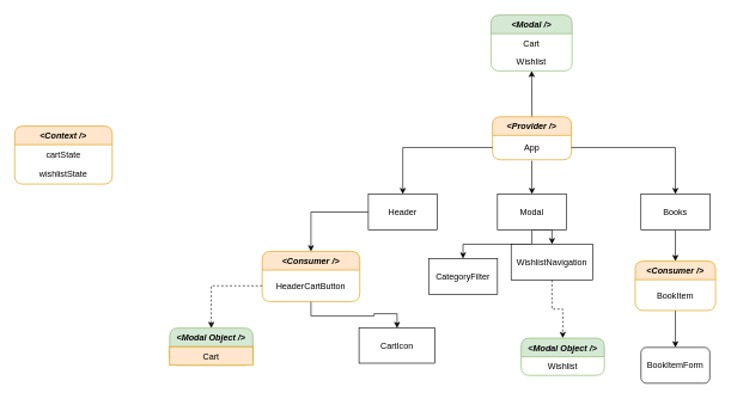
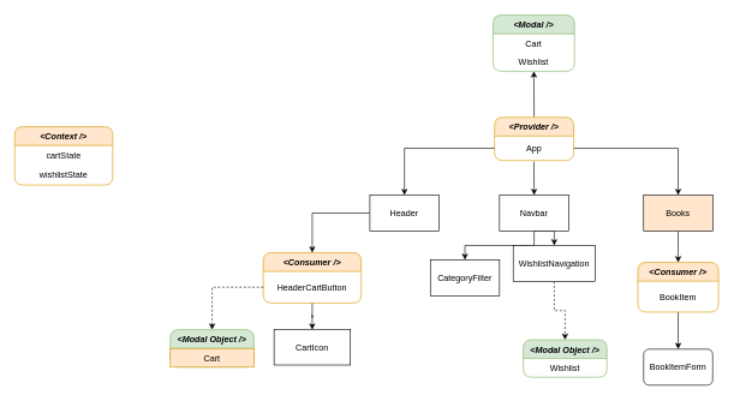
  <mxCell id="0" />
  <mxCell id="1" parent="0" />
  <mxCell id="2" style="edgeStyle=orthogonalEdgeStyle;rounded=0;orthogonalLoop=1;jettySize=auto;html=1;exitX=0;exitY=0.5;exitDx=0;exitDy=0;fontColor=#000000;entryX=0.5;entryY=0;entryDx=0;entryDy=0;" parent="1" source="3" target="16" edge="1"><mxGeometry relative="1" as="geometry"><mxPoint x="444" y="353" as="targetPoint" /></mxGeometry></mxCell>
  <mxCell id="3" value="Header" style="rounded=0;whiteSpace=wrap;html=1;" parent="1" vertex="1"><mxGeometry x="513" y="270" width="96" height="50" as="geometry" /></mxCell>
  <mxCell id="4" value="" style="edgeStyle=orthogonalEdgeStyle;rounded=0;orthogonalLoop=1;jettySize=auto;html=1;fontColor=#000000;" parent="1" source="6" target="10" edge="1"><mxGeometry relative="1" as="geometry" /></mxCell>
  <mxCell id="5" style="edgeStyle=orthogonalEdgeStyle;rounded=0;orthogonalLoop=1;jettySize=auto;html=1;exitX=0.5;exitY=1;exitDx=0;exitDy=0;fontColor=#000000;entryX=0.5;entryY=0;entryDx=0;entryDy=0;" parent="1" source="6" target="12" edge="1"><mxGeometry relative="1" as="geometry"><mxPoint x="763" y="350" as="targetPoint" /></mxGeometry></mxCell>
- <mxCell id="6" value="Modal" style="rounded=0;whiteSpace=wrap;html=1;" parent="1" vertex="1"><mxGeometry x="693" y="270" width="96" height="50" as="geometry" /></mxCell>
+ <mxCell id="6" value="Navbar" style="rounded=0;whiteSpace=wrap;html=1;" parent="1" vertex="1"><mxGeometry x="693" y="270" width="96" height="50" as="geometry" /></mxCell>
  <mxCell id="7" value="" style="edgeStyle=orthogonalEdgeStyle;rounded=0;orthogonalLoop=1;jettySize=auto;html=1;fontColor=#000000;" parent="1" source="8" target="27" edge="1"><mxGeometry relative="1" as="geometry"><mxPoint x="941" y="360" as="targetPoint" /></mxGeometry></mxCell>
- <mxCell id="8" value="Books" style="rounded=0;whiteSpace=wrap;html=1;" parent="1" vertex="1"><mxGeometry x="893" y="270" width="96" height="50" as="geometry" /></mxCell>
- <mxCell id="9" value="CartIcon" style="rounded=0;whiteSpace=wrap;html=1;" parent="1" vertex="1"><mxGeometry x="500" y="457" width="106" height="49" as="geometry" /></mxCell>
+ <mxCell id="8" value="Books" style="rounded=0;whiteSpace=wrap;html=1;fillColor=#ffe6cc;" parent="1" vertex="1"><mxGeometry x="893" y="270" width="96" height="50" as="geometry" /></mxCell>
+ <mxCell id="9" value="CartIcon" style="rounded=0;whiteSpace=wrap;html=1;" parent="1" vertex="1"><mxGeometry x="380" y="457" width="106" height="49" as="geometry" /></mxCell>
  <mxCell id="10" value="CategoryFilter" style="rounded=0;whiteSpace=wrap;html=1;" parent="1" vertex="1"><mxGeometry x="597" y="360" width="96" height="50" as="geometry" /></mxCell>
  <mxCell id="11" style="edgeStyle=orthogonalEdgeStyle;rounded=0;orthogonalLoop=1;jettySize=auto;html=1;exitX=0.5;exitY=1;exitDx=0;exitDy=0;entryX=0.5;entryY=0;entryDx=0;entryDy=0;dashed=1;fontSize=12;" edge="1" parent="1" source="12" target="32"><mxGeometry relative="1" as="geometry" /></mxCell>
  <mxCell id="12" value="WishlistNavigation" style="rounded=0;whiteSpace=wrap;html=1;" parent="1" vertex="1"><mxGeometry x="712" y="340" width="114" height="50" as="geometry" /></mxCell>
  <mxCell id="13" value="" style="edgeStyle=orthogonalEdgeStyle;rounded=0;orthogonalLoop=1;jettySize=auto;html=1;fontColor=#000000;" parent="1" source="27" target="14" edge="1"><mxGeometry relative="1" as="geometry"><mxPoint x="941" y="446" as="sourcePoint" /></mxGeometry></mxCell>
  <mxCell id="14" value="BookItemForm" style="whiteSpace=wrap;html=1;rounded=1;" parent="1" vertex="1"><mxGeometry x="893" y="484" width="96" height="50" as="geometry" /></mxCell>
  <mxCell id="15" value="" style="edgeStyle=orthogonalEdgeStyle;rounded=0;orthogonalLoop=1;jettySize=auto;html=1;fontColor=#000000;" parent="1" source="16" target="9" edge="1"><mxGeometry relative="1" as="geometry" /></mxCell>
  <mxCell id="16" value="&lt;Consumer /&gt;" style="swimlane;fontStyle=3;childLayout=stackLayout;horizontal=1;startSize=26;horizontalStack=0;resizeParent=1;resizeParentMax=0;resizeLast=0;collapsible=1;marginBottom=0;rounded=1;shadow=0;glass=0;labelBackgroundColor=none;sketch=0;align=center;verticalAlign=top;swimlaneLine=1;swimlaneFillColor=none;fillColor=#ffe6cc;strokeColor=#d79b00;" parent="1" vertex="1"><mxGeometry x="365" y="350" width="136" height="70" as="geometry" /></mxCell>
  <mxCell id="17" value="HeaderCartButton" style="text;strokeColor=none;fillColor=none;align=center;verticalAlign=middle;spacingLeft=4;spacingRight=4;overflow=hidden;rotatable=0;points=[[0,0.5],[1,0.5]];portConstraint=eastwest;" parent="16" vertex="1"><mxGeometry y="26" width="136" height="44" as="geometry" /></mxCell>
  <mxCell id="18" value="&lt;Modal /&gt;" style="swimlane;fontStyle=3;childLayout=stackLayout;horizontal=1;startSize=26;horizontalStack=0;resizeParent=1;resizeParentMax=0;resizeLast=0;collapsible=1;marginBottom=0;rounded=1;shadow=0;glass=0;labelBackgroundColor=none;sketch=0;align=center;verticalAlign=middle;fillColor=#d5e8d4;strokeColor=#82b366;" parent="1" vertex="1"><mxGeometry x="684" y="20" width="113" height="78" as="geometry" /></mxCell>
  <mxCell id="19" value="Cart" style="text;strokeColor=none;fillColor=none;align=center;verticalAlign=middle;spacingLeft=4;spacingRight=4;overflow=hidden;rotatable=0;points=[[0,0.5],[1,0.5]];portConstraint=eastwest;" parent="18" vertex="1"><mxGeometry y="26" width="113" height="26" as="geometry" /></mxCell>
  <mxCell id="20" value="Wishlist" style="text;strokeColor=none;fillColor=none;align=center;verticalAlign=middle;spacingLeft=4;spacingRight=4;overflow=hidden;rotatable=0;points=[[0,0.5],[1,0.5]];portConstraint=eastwest;" parent="18" vertex="1"><mxGeometry y="52" width="113" height="26" as="geometry" /></mxCell>
  <mxCell id="21" style="edgeStyle=none;rounded=0;orthogonalLoop=1;jettySize=auto;html=1;exitX=0.5;exitY=0;exitDx=0;exitDy=0;fontColor=#000000;" parent="1" source="22" target="18" edge="1"><mxGeometry relative="1" as="geometry" /></mxCell>
  <mxCell id="22" value="&lt;Provider /&gt;" style="swimlane;fontStyle=3;childLayout=stackLayout;horizontal=1;startSize=26;horizontalStack=0;resizeParent=1;resizeParentMax=0;resizeLast=0;collapsible=1;marginBottom=0;rounded=1;shadow=0;glass=0;labelBackgroundColor=none;sketch=0;align=center;verticalAlign=top;swimlaneLine=1;swimlaneFillColor=none;fillColor=#ffe6cc;strokeColor=#d79b00;" parent="1" vertex="1"><mxGeometry x="686" y="162" width="110" height="60" as="geometry" /></mxCell>
  <mxCell id="23" value="App" style="text;strokeColor=none;fillColor=none;align=center;verticalAlign=middle;spacingLeft=4;spacingRight=4;overflow=hidden;rotatable=0;points=[[0,0.5],[1,0.5]];portConstraint=eastwest;" parent="22" vertex="1"><mxGeometry y="26" width="110" height="34" as="geometry" /></mxCell>
  <mxCell id="24" value="" style="endArrow=classic;html=1;fontColor=#000000;entryX=0.5;entryY=0;entryDx=0;entryDy=0;exitX=1;exitY=0.5;exitDx=0;exitDy=0;rounded=0;" parent="1" source="23" target="8" edge="1"><mxGeometry width="50" height="50" relative="1" as="geometry"><mxPoint x="741" y="224" as="sourcePoint" /><mxPoint x="782" y="159" as="targetPoint" /><Array as="points"><mxPoint x="941" y="205" /></Array></mxGeometry></mxCell>
  <mxCell id="25" value="" style="endArrow=classic;html=1;fontColor=#000000;entryX=0.5;entryY=0;entryDx=0;entryDy=0;exitX=0.498;exitY=1.041;exitDx=0;exitDy=0;exitPerimeter=0;" parent="1" source="23" target="6" edge="1"><mxGeometry width="50" height="50" relative="1" as="geometry"><mxPoint x="718" y="267" as="sourcePoint" /><mxPoint x="768" y="217" as="targetPoint" /></mxGeometry></mxCell>
  <mxCell id="26" style="edgeStyle=none;rounded=0;orthogonalLoop=1;jettySize=auto;html=1;exitX=0;exitY=0.5;exitDx=0;exitDy=0;entryX=0.5;entryY=0;entryDx=0;entryDy=0;fontColor=#000000;" parent="1" source="23" target="3" edge="1"><mxGeometry relative="1" as="geometry"><Array as="points"><mxPoint x="561" y="205" /></Array></mxGeometry></mxCell>
  <mxCell id="27" value="&lt;Consumer /&gt;" style="swimlane;fontStyle=3;childLayout=stackLayout;horizontal=1;startSize=26;horizontalStack=0;resizeParent=1;resizeParentMax=0;resizeLast=0;collapsible=1;marginBottom=0;rounded=1;shadow=0;glass=0;labelBackgroundColor=none;sketch=0;align=center;verticalAlign=top;swimlaneLine=1;swimlaneFillColor=none;fillColor=#ffe6cc;strokeColor=#d79b00;" vertex="1" parent="1"><mxGeometry x="885" y="363.5" width="112" height="69" as="geometry" /></mxCell>
  <mxCell id="28" value="BookItem" style="text;strokeColor=none;fillColor=none;align=center;verticalAlign=middle;spacingLeft=4;spacingRight=4;overflow=hidden;rotatable=0;points=[[0,0.5],[1,0.5]];portConstraint=eastwest;" vertex="1" parent="27"><mxGeometry y="26" width="112" height="43" as="geometry" /></mxCell>
  <mxCell id="29" value="&lt;Context /&gt;" style="swimlane;fontStyle=3;childLayout=stackLayout;horizontal=1;startSize=26;horizontalStack=0;resizeParent=1;resizeParentMax=0;resizeLast=0;collapsible=1;marginBottom=0;rounded=1;shadow=0;glass=0;labelBackgroundColor=none;sketch=0;align=center;verticalAlign=top;swimlaneLine=1;swimlaneFillColor=none;fillColor=#ffe6cc;strokeColor=#d79b00;" vertex="1" parent="1"><mxGeometry x="20" y="175" width="136" height="81" as="geometry" /></mxCell>
  <mxCell id="30" value="cartState" style="text;strokeColor=none;fillColor=none;align=center;verticalAlign=middle;spacingLeft=4;spacingRight=4;overflow=hidden;rotatable=0;points=[[0,0.5],[1,0.5]];portConstraint=eastwest;" vertex="1" parent="29"><mxGeometry y="26" width="136" height="27" as="geometry" /></mxCell>
  <mxCell id="31" value="wishlistState" style="text;strokeColor=none;fillColor=none;align=center;verticalAlign=middle;spacingLeft=4;spacingRight=4;overflow=hidden;rotatable=0;points=[[0,0.5],[1,0.5]];portConstraint=eastwest;" vertex="1" parent="29"><mxGeometry y="53" width="136" height="28" as="geometry" /></mxCell>
  <mxCell id="32" value="&lt;Modal Object /&gt;" style="swimlane;fontStyle=3;childLayout=stackLayout;horizontal=1;startSize=26;horizontalStack=0;resizeParent=1;resizeParentMax=0;resizeLast=0;collapsible=1;marginBottom=0;rounded=1;shadow=0;glass=0;labelBackgroundColor=none;sketch=0;align=center;verticalAlign=top;swimlaneLine=1;swimlaneFillColor=none;fillColor=#d5e8d4;strokeColor=#82b366;" vertex="1" parent="1"><mxGeometry x="726" y="471" width="116" height="52" as="geometry" /></mxCell>
  <mxCell id="33" value="Wishlist" style="text;strokeColor=none;fillColor=none;align=center;verticalAlign=middle;spacingLeft=4;spacingRight=4;overflow=hidden;rotatable=0;points=[[0,0.5],[1,0.5]];portConstraint=eastwest;" vertex="1" parent="32"><mxGeometry y="26" width="116" height="26" as="geometry" /></mxCell>
  <mxCell id="34" value="&lt;Modal Object /&gt;" style="swimlane;fontStyle=3;childLayout=stackLayout;horizontal=1;startSize=26;horizontalStack=0;resizeParent=1;resizeParentMax=0;resizeLast=0;collapsible=1;marginBottom=0;rounded=1;shadow=0;glass=0;labelBackgroundColor=none;sketch=0;align=center;verticalAlign=top;swimlaneLine=1;swimlaneFillColor=none;fillColor=#d5e8d4;strokeColor=#82b366;" vertex="1" parent="1"><mxGeometry x="236" y="457" width="116" height="52" as="geometry" /></mxCell>
  <mxCell id="35" value="Cart" style="text;strokeColor=#d79b00;fillColor=#ffe6cc;align=center;verticalAlign=middle;spacingLeft=4;spacingRight=4;overflow=hidden;rotatable=0;points=[[0,0.5],[1,0.5]];portConstraint=eastwest;" vertex="1" parent="34"><mxGeometry y="26" width="116" height="26" as="geometry" /></mxCell>
  <mxCell id="36" style="edgeStyle=orthogonalEdgeStyle;rounded=0;orthogonalLoop=1;jettySize=auto;html=1;exitX=0;exitY=0.5;exitDx=0;exitDy=0;entryX=0.5;entryY=0;entryDx=0;entryDy=0;dashed=1;fontSize=12;" edge="1" parent="1" source="17" target="34"><mxGeometry relative="1" as="geometry" /></mxCell>
